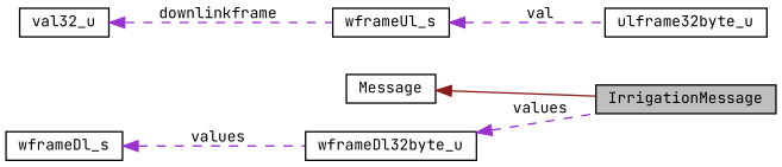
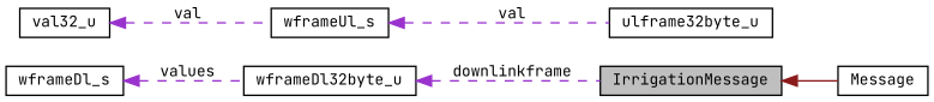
  digraph {
    fontname="JetBrains Mono"
    rankdir=LR
    node [color=black fillcolor=white fontname="JetBrains Mono" fontsize=10 shape=record style=filled]
    edge [color=darkorchid3 dir=back fontname="JetBrains Mono" fontsize=10 labelfontname=Helvetica labelfontsize=10 style=dashed]
    n1 [fillcolor=grey75 fontcolor=black height=0.2 label=IrrigationMessage width=0.4]
    n2 [height=0.2 label=Message width=0.4]
    n3 [height=0.2 label=wframeDl32byte_u width=0.4]
    n4 [height=0.2 label=wframeDl_s width=0.4]
    n5 [height=0.2 label=ulframe32byte_u width=0.4]
    n6 [height=0.2 label=wframeUl_s width=0.4]
    n7 [height=0.2 label=val32_u width=0.4]
-   n2 -> n1 [color=firebrick4 style=solid]
-   n3 -> n1 [label=" values"]
+   n1 -> n2 [color=firebrick4 style=solid]
+   n3 -> n1 [label=" downlinkframe"]
    n4 -> n3 [label=" values"]
    n6 -> n5 [label=" val"]
-   n7 -> n6 [label=" downlinkframe"]
+   n7 -> n6 [label=" val"]
  }
